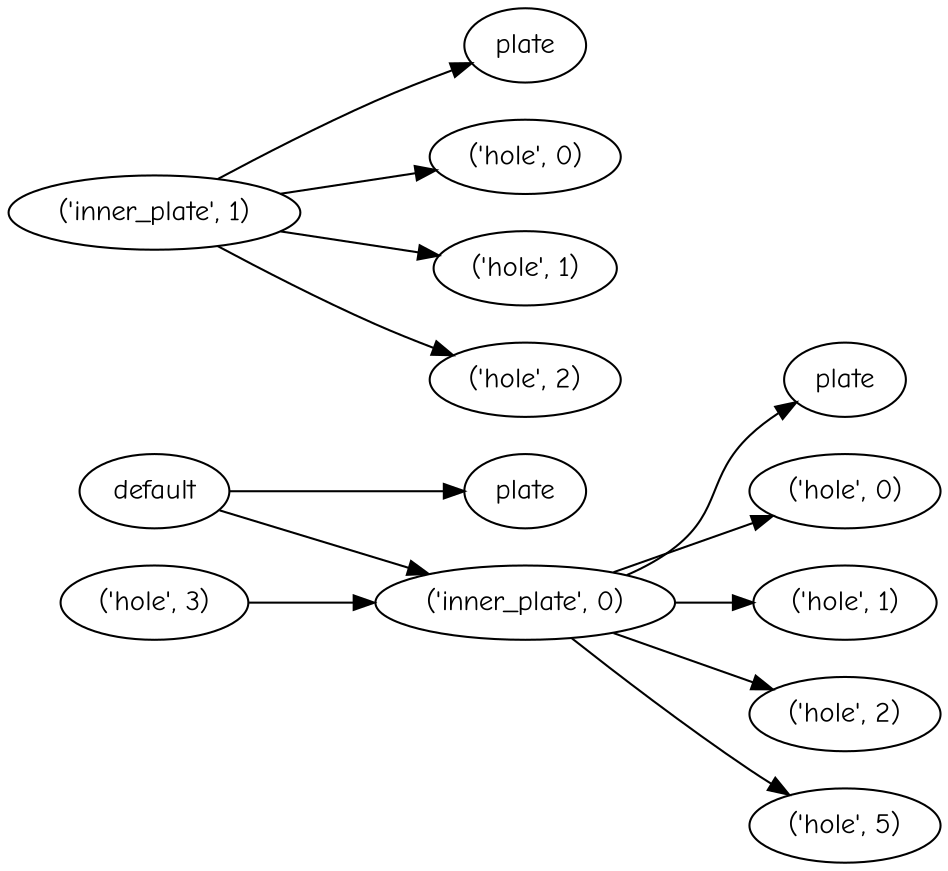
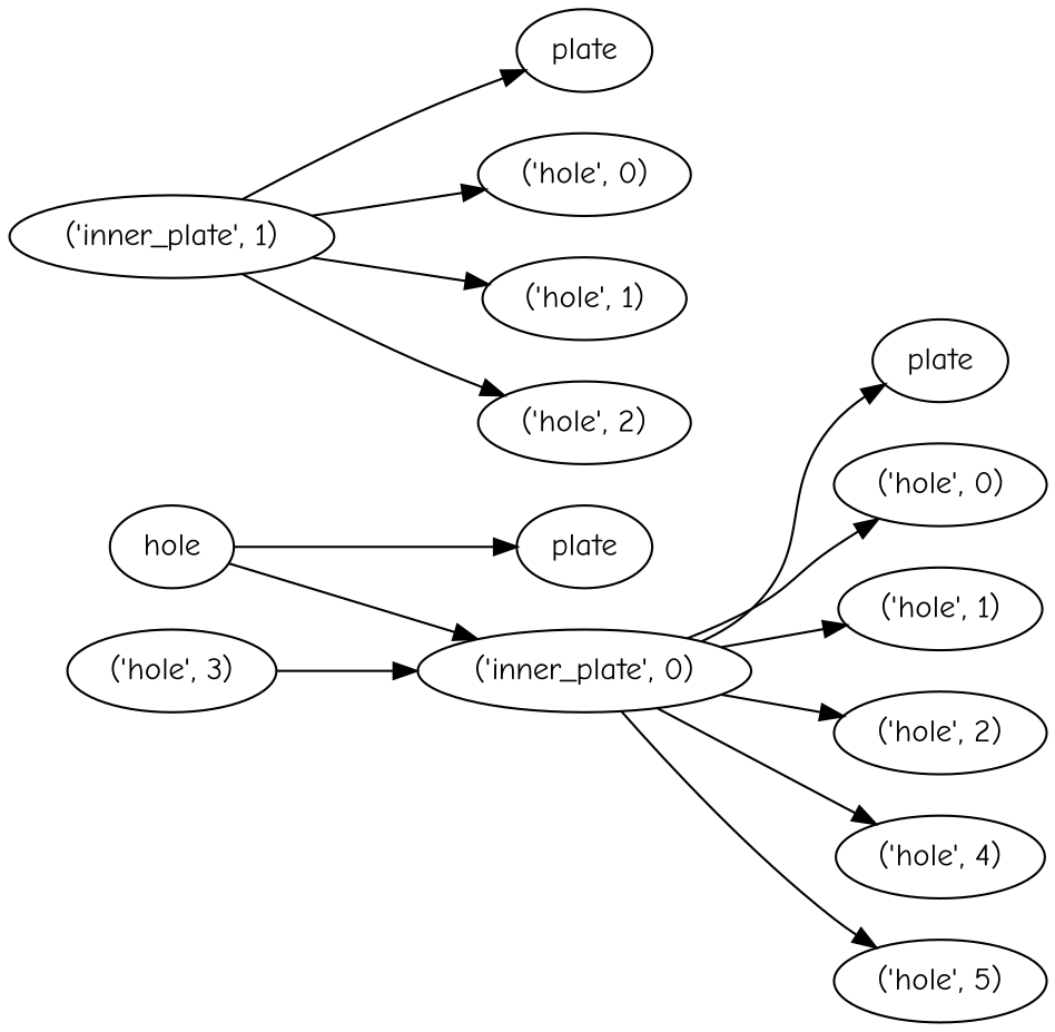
  digraph {
    fontname="Comic Neue"
    rankdir=LR
    node [fontname="Comic Neue"]
    edge [fontname="Comic Neue"]
-   n1 [label=default]
+   n1 [label=hole]
    n2 [label=plate]
    n3 [label="\('inner_plate',\ 0\)"]
    n4 [label=plate]
    n5 [label="\('hole',\ 0\)"]
    n6 [label="\('hole',\ 1\)"]
    n7 [label="\('hole',\ 2\)"]
+   n8 [label="\('hole',\ 4\)"]
    n9 [label="\('hole',\ 5\)"]
    n10 [label="\('inner_plate',\ 1\)"]
    n11 [label=plate]
    n12 [label="\('hole',\ 0\)"]
    n13 [label="\('hole',\ 1\)"]
    n14 [label="\('hole',\ 2\)"]
    n15 [label="\('hole',\ 3\)"]
    n1 -> n2
    n1 -> n3
    n3 -> n4
    n3 -> n5
    n3 -> n6
    n3 -> n7
+   n3 -> n8
    n3 -> n9
    n10 -> n11
    n10 -> n12
    n10 -> n13
    n10 -> n14
    n15 -> n3
  }
